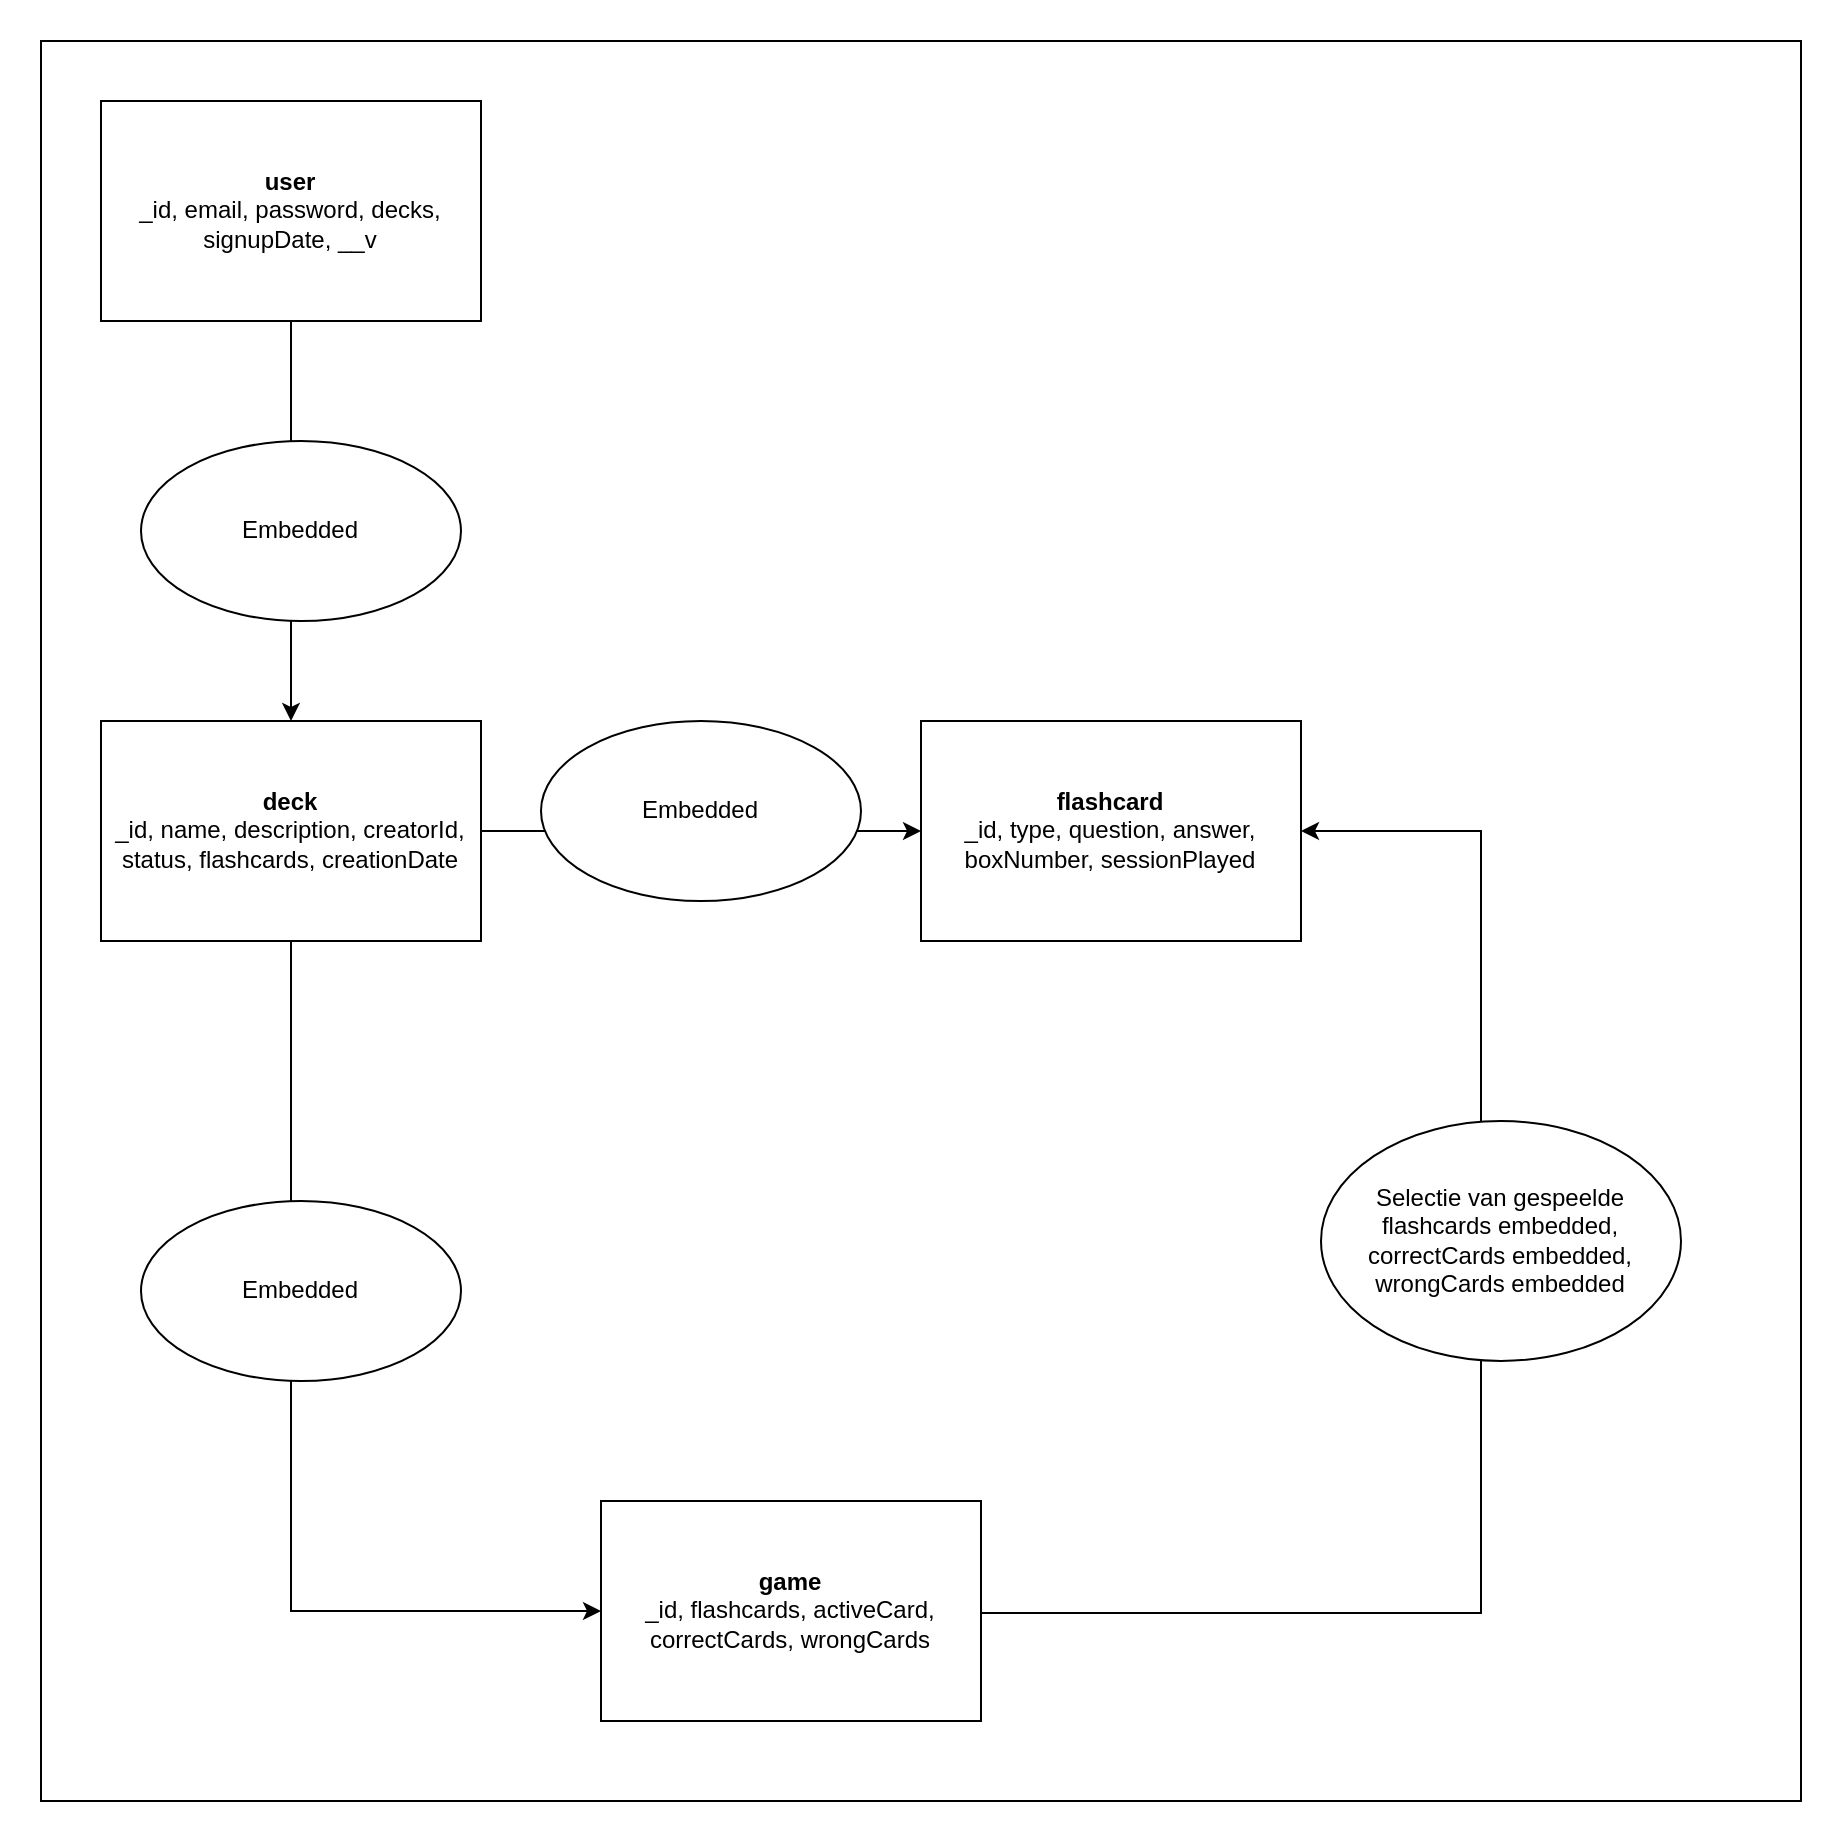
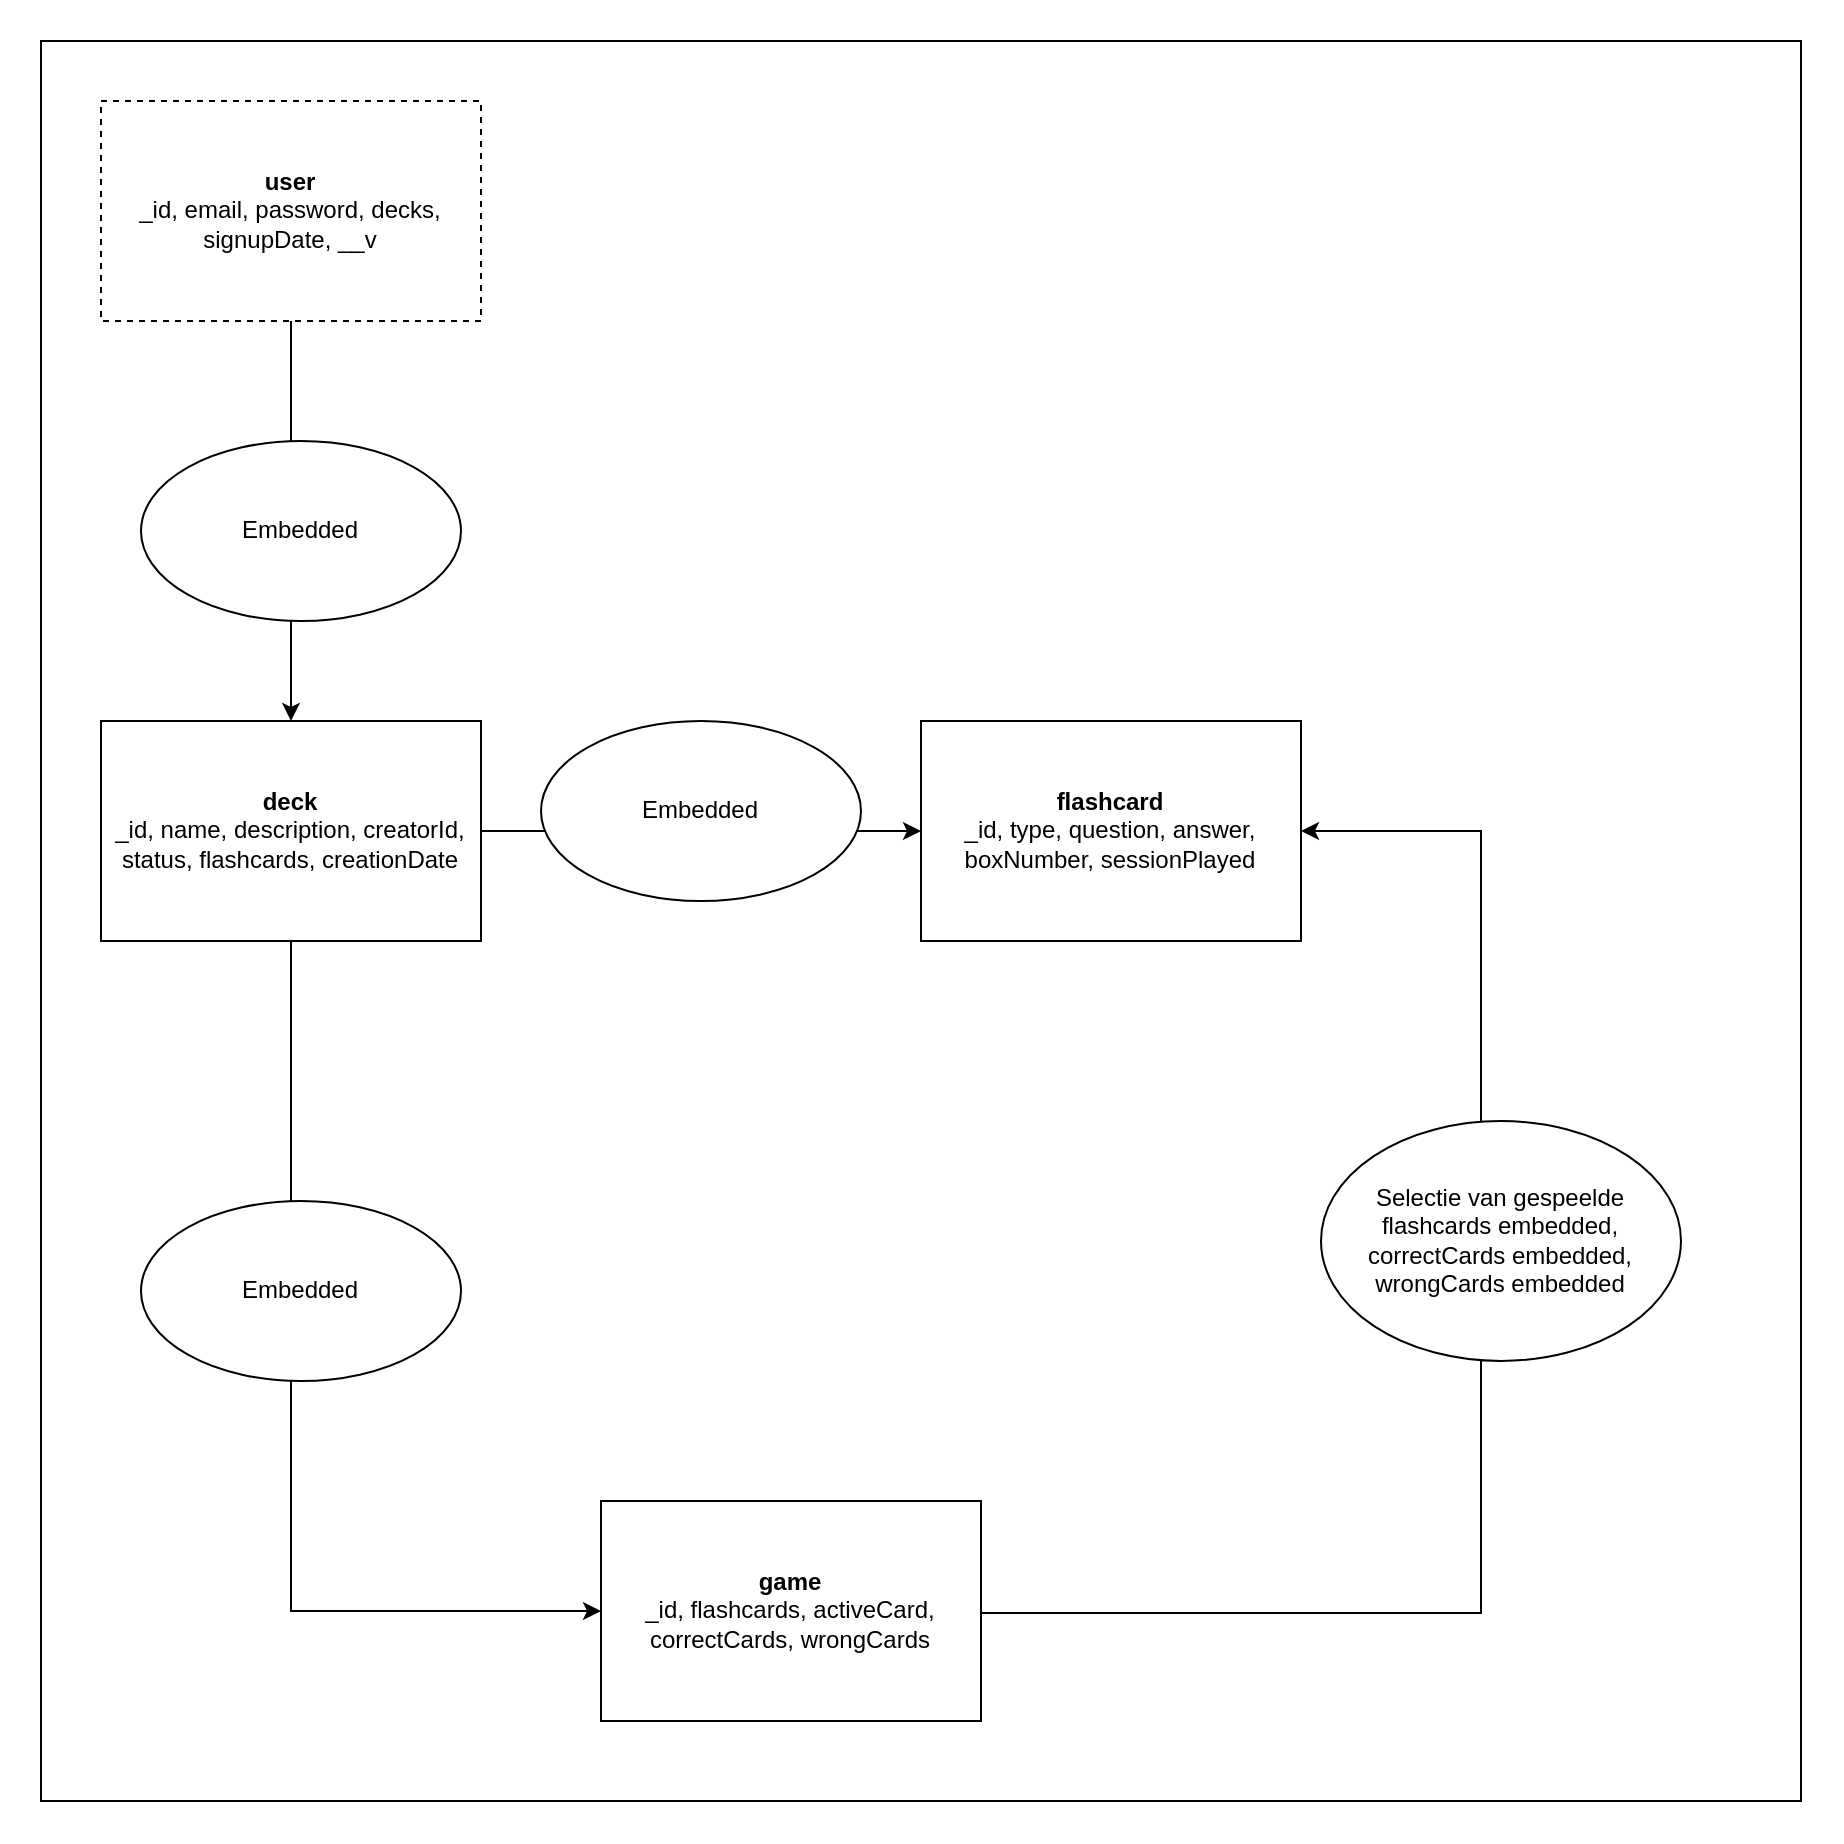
  <mxCell id="0" />
  <mxCell id="1" parent="0" />
  <mxCell id="2" value="" style="whiteSpace=wrap;html=1;aspect=fixed;" vertex="1" parent="1"><mxGeometry x="20" y="20" width="880" height="880" as="geometry" /></mxCell>
  <mxCell id="3" style="edgeStyle=orthogonalEdgeStyle;rounded=0;orthogonalLoop=1;jettySize=auto;html=1;exitX=0.5;exitY=1;exitDx=0;exitDy=0;entryX=0.5;entryY=0;entryDx=0;entryDy=0;" edge="1" parent="1" source="4" target="7"><mxGeometry relative="1" as="geometry" /></mxCell>
- <mxCell id="4" value="&lt;b&gt;user&lt;/b&gt;&lt;br&gt;_id, email, password, decks, signupDate, __v" style="rounded=0;whiteSpace=wrap;html=1;" vertex="1" parent="1"><mxGeometry x="50" y="50" width="190" height="110" as="geometry" /></mxCell>
+ <mxCell id="4" value="&lt;b&gt;user&lt;/b&gt;&lt;br&gt;_id, email, password, decks, signupDate, __v" style="rounded=0;whiteSpace=wrap;html=1;dashed=1;" vertex="1" parent="1"><mxGeometry x="50" y="50" width="190" height="110" as="geometry" /></mxCell>
  <mxCell id="5" style="edgeStyle=orthogonalEdgeStyle;rounded=0;orthogonalLoop=1;jettySize=auto;html=1;exitX=1;exitY=0.5;exitDx=0;exitDy=0;entryX=0;entryY=0.5;entryDx=0;entryDy=0;" edge="1" parent="1" source="7" target="9"><mxGeometry relative="1" as="geometry" /></mxCell>
  <mxCell id="6" style="edgeStyle=orthogonalEdgeStyle;rounded=0;orthogonalLoop=1;jettySize=auto;html=1;exitX=0.5;exitY=1;exitDx=0;exitDy=0;entryX=0;entryY=0.5;entryDx=0;entryDy=0;" edge="1" parent="1" source="7" target="11"><mxGeometry relative="1" as="geometry" /></mxCell>
  <mxCell id="7" value="&lt;b&gt;deck&lt;/b&gt;&lt;br&gt;_id, name, description, creatorId, status, flashcards, creationDate" style="rounded=0;whiteSpace=wrap;html=1;" vertex="1" parent="1"><mxGeometry x="50" y="360" width="190" height="110" as="geometry" /></mxCell>
  <mxCell id="8" value="Embedded" style="ellipse;whiteSpace=wrap;html=1;" vertex="1" parent="1"><mxGeometry x="70" y="220" width="160" height="90" as="geometry" /></mxCell>
  <mxCell id="9" value="&lt;b&gt;flashcard&lt;/b&gt;&lt;br&gt;_id, type, question, answer, boxNumber, sessionPlayed" style="rounded=0;whiteSpace=wrap;html=1;" vertex="1" parent="1"><mxGeometry x="460" y="360" width="190" height="110" as="geometry" /></mxCell>
  <mxCell id="10" style="edgeStyle=orthogonalEdgeStyle;rounded=0;orthogonalLoop=1;jettySize=auto;html=1;exitX=1;exitY=0.5;exitDx=0;exitDy=0;entryX=1;entryY=0.5;entryDx=0;entryDy=0;" edge="1" parent="1" source="11" target="9"><mxGeometry relative="1" as="geometry"><Array as="points"><mxPoint x="740" y="806" /><mxPoint x="740" y="415" /></Array></mxGeometry></mxCell>
  <mxCell id="11" value="&lt;b&gt;game&lt;/b&gt;&lt;br&gt;_id, flashcards, activeCard, correctCards, wrongCards" style="rounded=0;whiteSpace=wrap;html=1;" vertex="1" parent="1"><mxGeometry x="300" y="750" width="190" height="110" as="geometry" /></mxCell>
  <mxCell id="12" value="Embedded" style="ellipse;whiteSpace=wrap;html=1;" vertex="1" parent="1"><mxGeometry x="70" y="600" width="160" height="90" as="geometry" /></mxCell>
  <mxCell id="13" value="Embedded" style="ellipse;whiteSpace=wrap;html=1;" vertex="1" parent="1"><mxGeometry x="270" y="360" width="160" height="90" as="geometry" /></mxCell>
  <mxCell id="14" value="Selectie van gespeelde flashcards embedded, correctCards embedded, wrongCards embedded" style="ellipse;whiteSpace=wrap;html=1;" vertex="1" parent="1"><mxGeometry x="660" y="560" width="180" height="120" as="geometry" /></mxCell>
